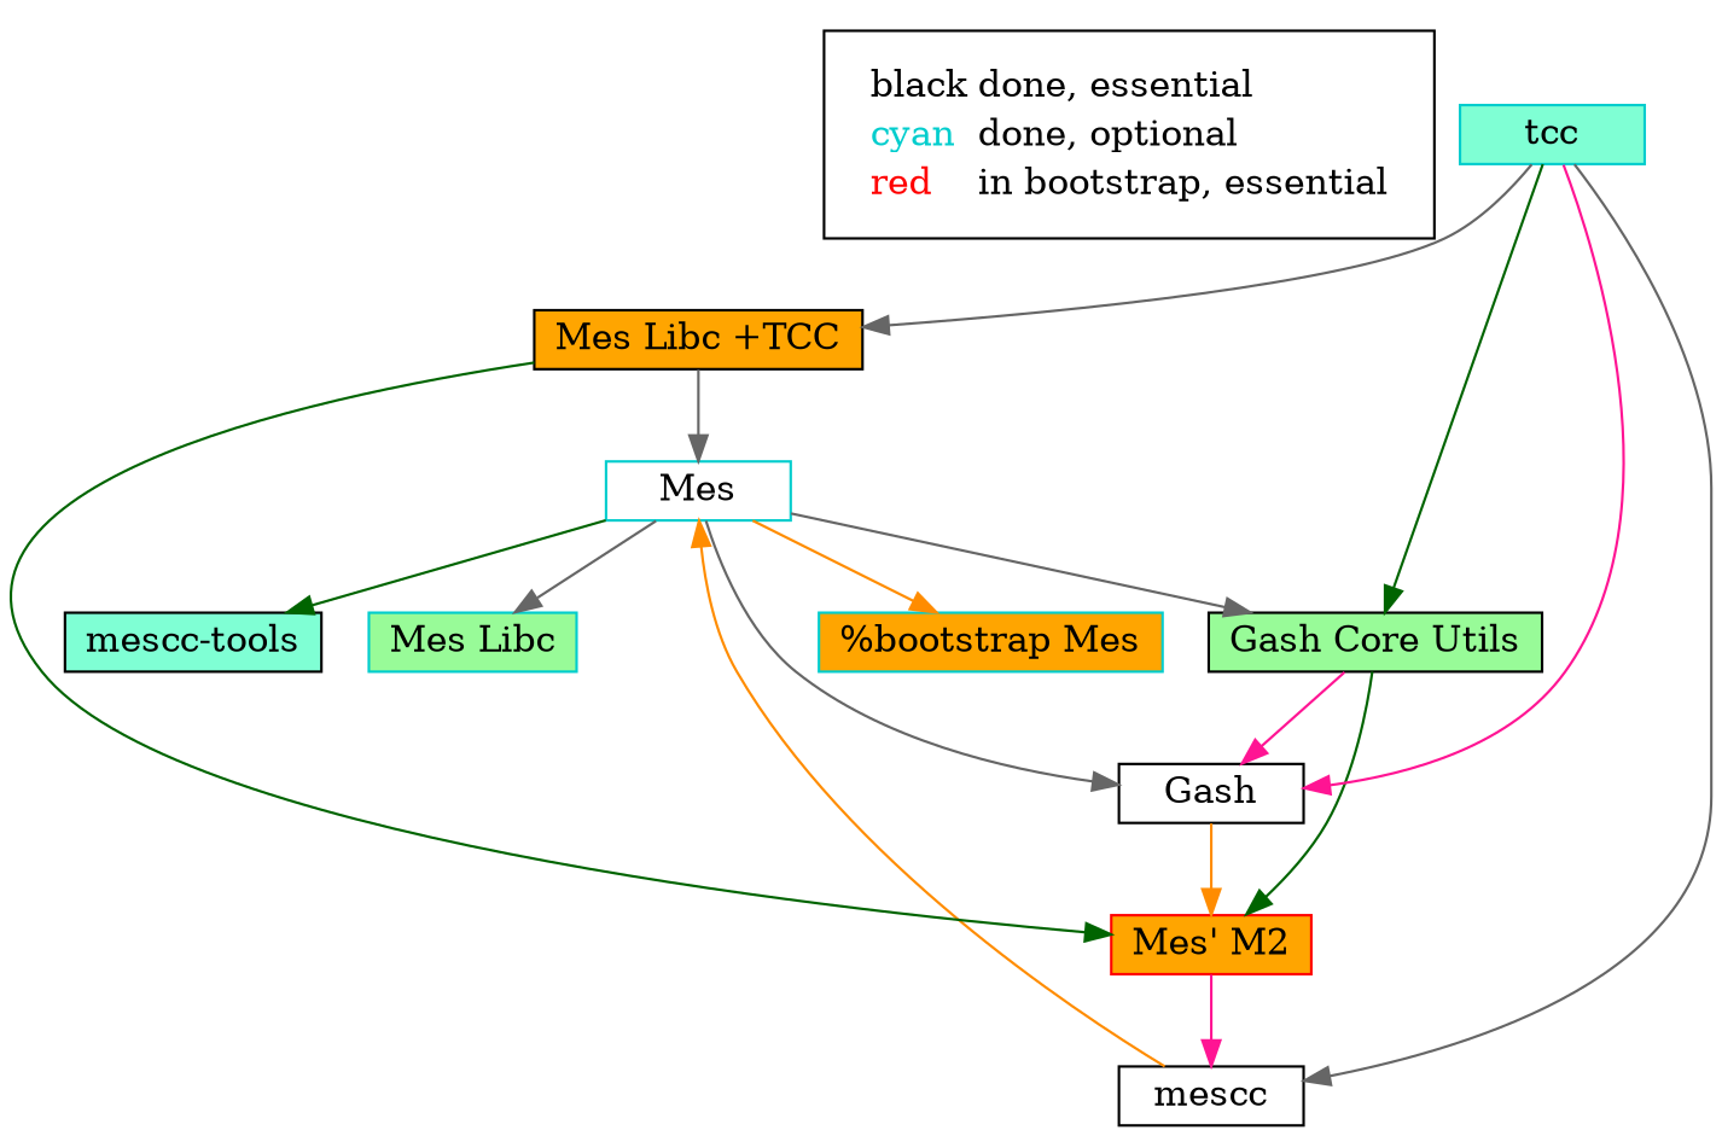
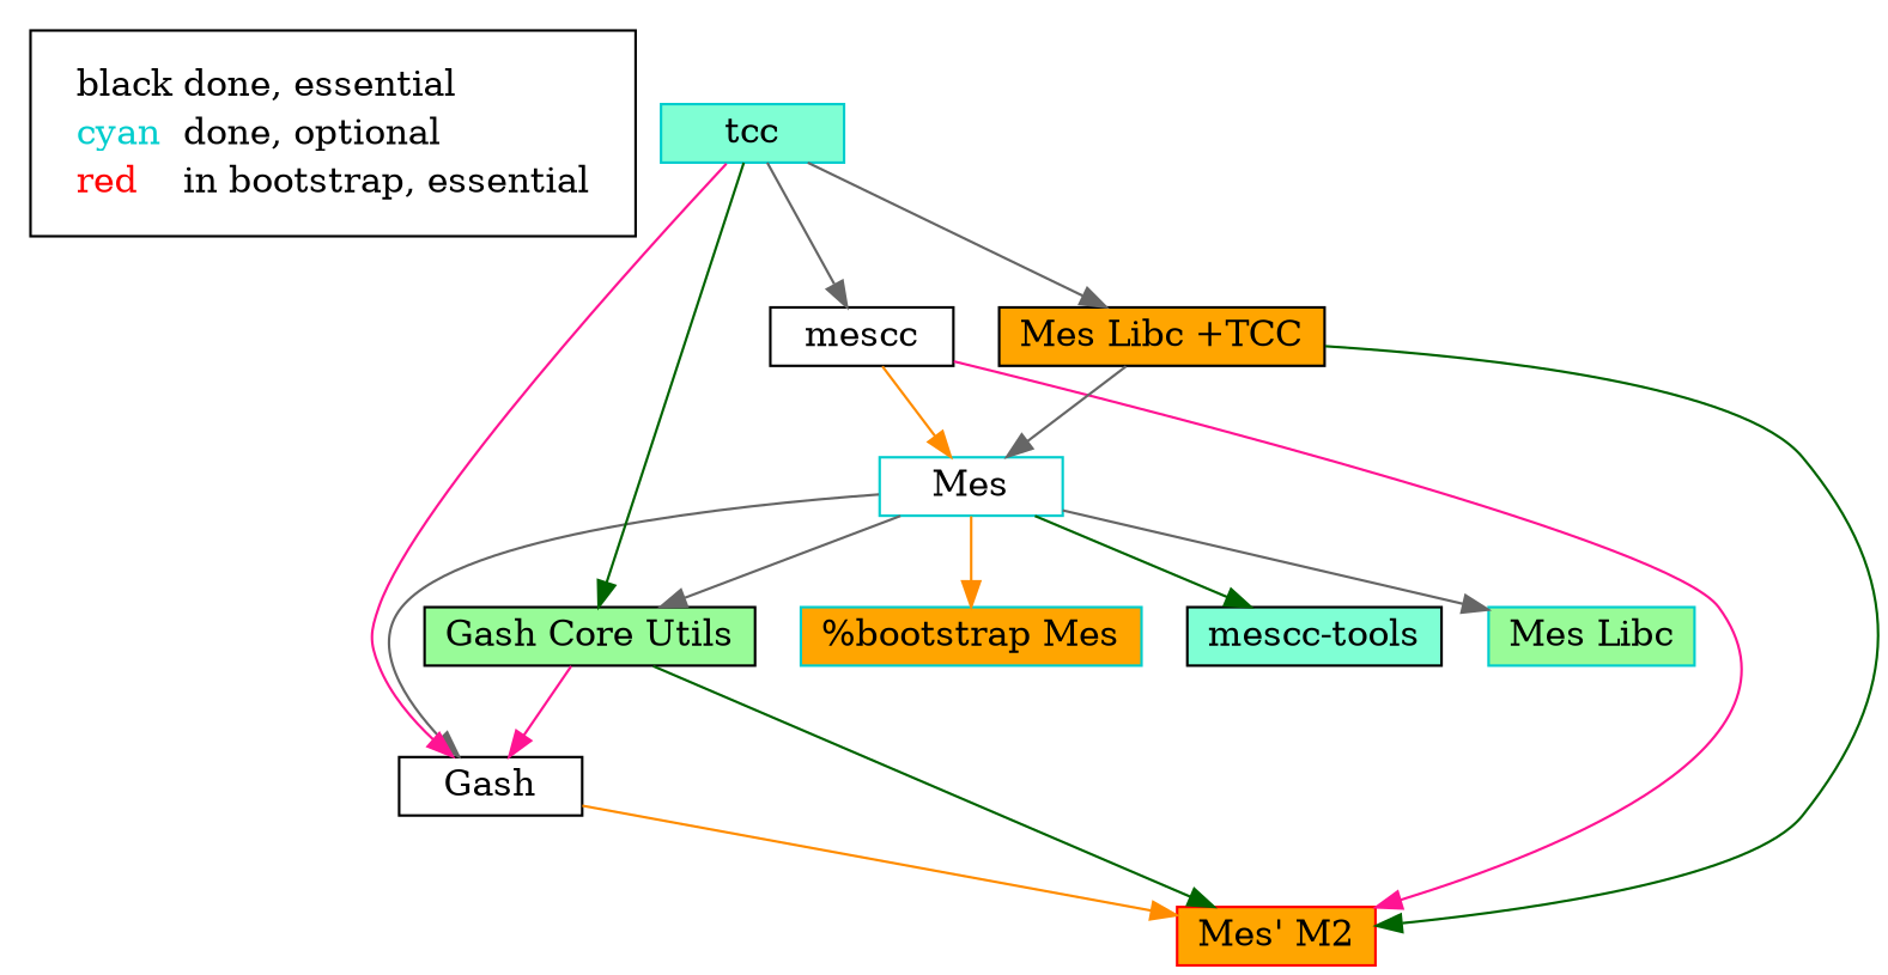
  digraph {
    node [shape=box color=cyan3 fillcolor=orange style=filled]
    edge [color=gray40]
    n1 [height=0.25 label=<<table border="0" cellpadding="2" cellspacing="0" cellborder="0">       <tr><td align="left"><font color="black">black</font></td><td align="left">done, essential</td></tr>       <tr><td align="left"><font color="cyan3">cyan</font></td><td align="left">done, optional</td></tr> <!--       <tr><td align="left"><font color="green3">green</font></td><td align="left">done, undecided</td></tr> !-->       <tr><td align="left"><font color="red1">red</font></td><td align="left">in bootstrap, essential</td></tr> <!--       <tr><td align="left"><font color="orange">orange</font></td><td align="left">in progress, undecided</td></tr> !-->       </table>> shape=plaintext width=1 color="" fillcolor="" style=""]
    n2 [height=0.25 label="%bootstrap Mes" width=1]
    n3 [color=black fillcolor=aquamarine height=0.25 label="mescc-tools" width=1]
    n4 [color=red1 height=0.25 label="Mes' M2" width=1]
    n5 [fillcolor=white height=0.25 label=Mes width=1]
    n6 [fillcolor=palegreen height=0.25 label="Mes Libc" width=1]
    Gash [fillcolor=white height=0.25 width=1 color=""]
    "Gash Core Utils" [fillcolor=palegreen height=0.25 width=1 color=""]
    n9 [color=black fillcolor=white height=0.25 label=mescc width=1]
    n10 [color=black height=0.25 label="Mes Libc +TCC" width=1]
    n11 [fillcolor=aquamarine height=0.25 label=tcc width=1]
    subgraph cluster_1 {
      n1
    }
    n5 -> n2 [color=darkorange height=0.25]
    n5 -> n3 [color=darkgreen height=0.25]
    n5 -> n6 [height=0.25]
    n5 -> Gash [height=0.25]
    n5 -> "Gash Core Utils" [height=0.25]
    Gash -> n4 [color=darkorange height=0.25]
    "Gash Core Utils" -> n4 [color=darkgreen height=0.25]
    "Gash Core Utils" -> Gash [color=deeppink height=0.25]
-   n4 -> n9 [color=deeppink height=0.25]
+   n9 -> n4 [color=deeppink height=0.25]
    n9 -> n5 [color=darkorange height=0.25]
    n10 -> n4 [color=darkgreen height=0.25]
    n10 -> n5 [height=0.25]
    n11 -> Gash [color=deeppink height=0.25]
    n11 -> "Gash Core Utils" [color=darkgreen height=0.25]
    n11 -> n9 [height=0.25]
    n11 -> n10 [height=0.25]
  }
